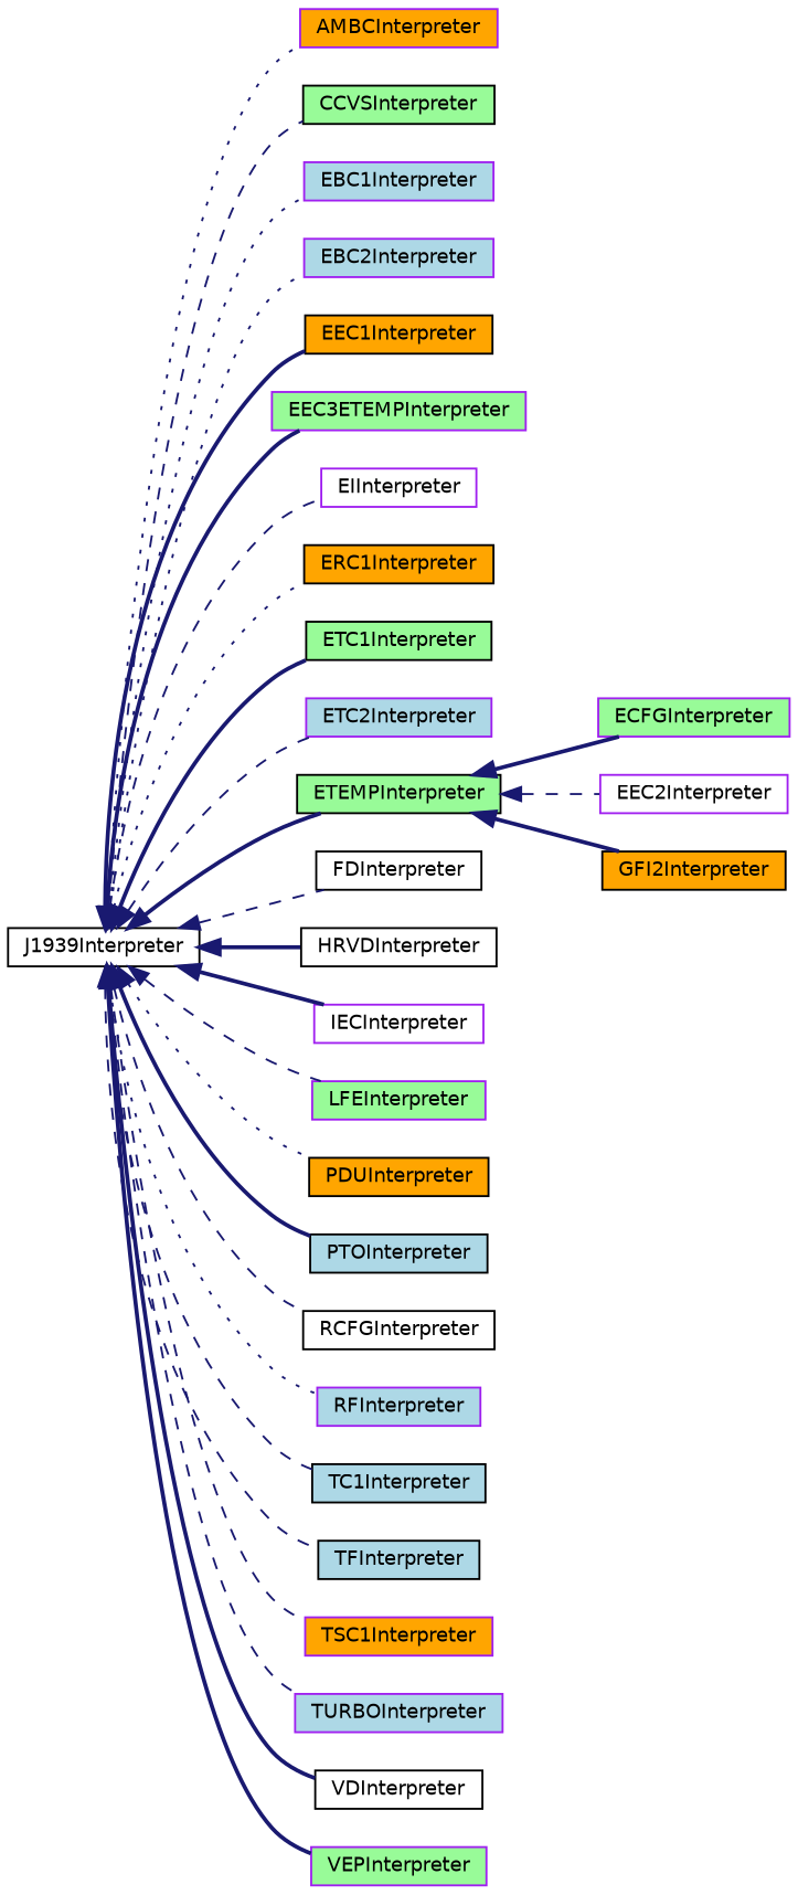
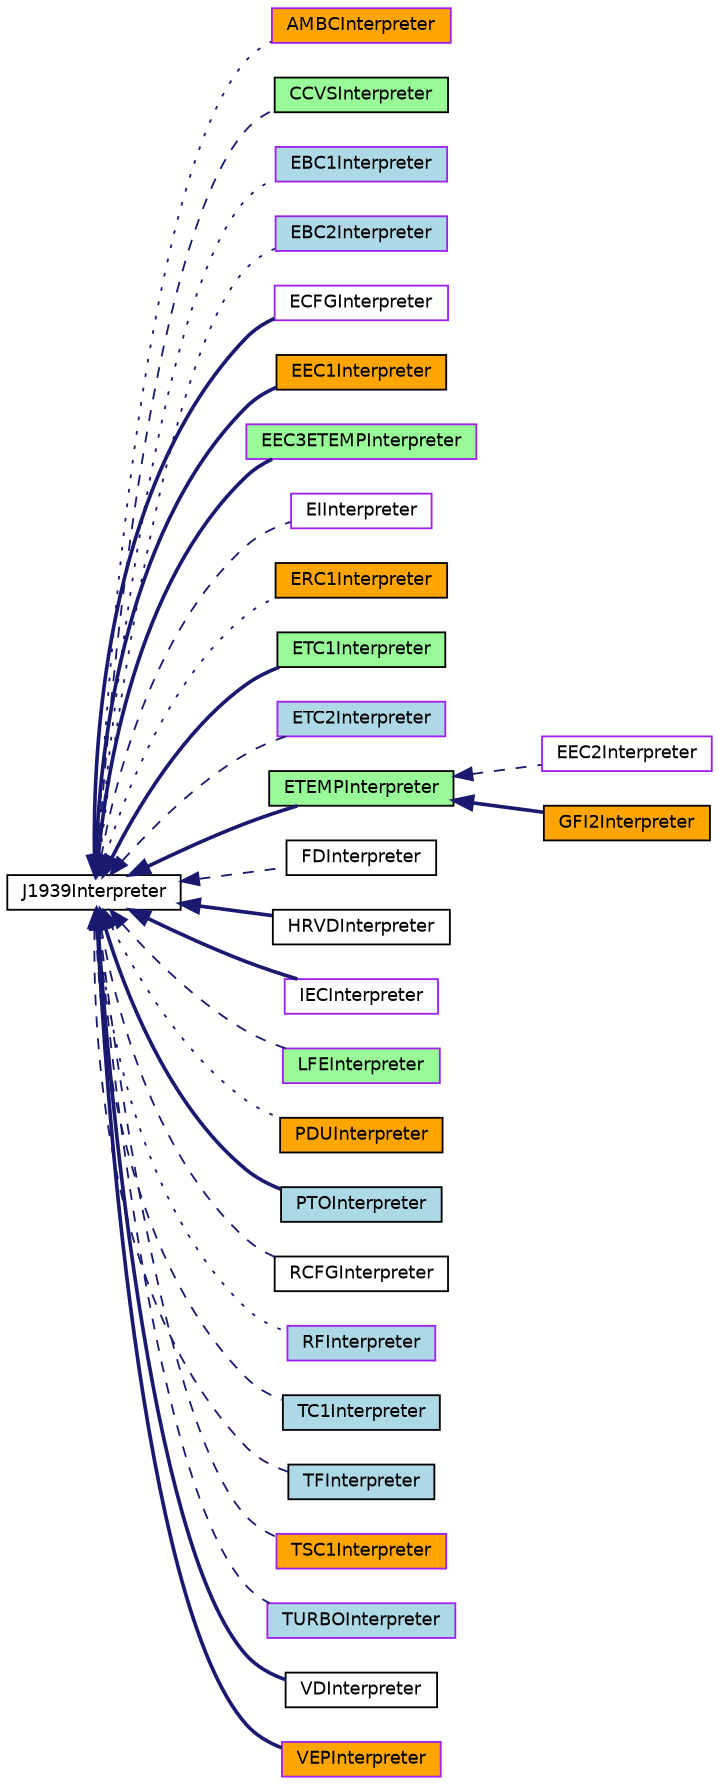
  digraph {
    rankdir=LR
    node [color=black fillcolor=white fontname=Helvetica fontsize=10 shape=record style=filled]
    edge [color=midnightblue dir=back fontname=Helvetica fontsize=10 labelfontname=Helvetica labelfontsize=10 style=dashed]
    n1 [height=0.2 label=J1939Interpreter width=0.4]
    n2 [color=purple fillcolor=orange height=0.2 label=AMBCInterpreter width=0.4]
    n3 [fillcolor=palegreen height=0.2 label=CCVSInterpreter width=0.4]
    n4 [color=purple fillcolor=lightblue height=0.2 label=EBC1Interpreter width=0.4]
    n5 [color=purple fillcolor=lightblue height=0.2 label=EBC2Interpreter width=0.4]
-   n6 [color=purple fillcolor=palegreen height=0.2 label=ECFGInterpreter width=0.4]
+   n6 [color=purple height=0.2 label=ECFGInterpreter width=0.4]
    n7 [fillcolor=orange height=0.2 label=EEC1Interpreter width=0.4]
    n8 [color=purple fillcolor=palegreen height=0.2 label=EEC3ETEMPInterpreter width=0.4]
    n9 [color=purple height=0.2 label=EIInterpreter width=0.4]
    n10 [fillcolor=orange height=0.2 label=ERC1Interpreter width=0.4]
    n11 [fillcolor=palegreen height=0.2 label=ETC1Interpreter width=0.4]
    n12 [color=purple fillcolor=lightblue height=0.2 label=ETC2Interpreter width=0.4]
    n13 [fillcolor=palegreen height=0.2 label=ETEMPInterpreter width=0.4]
    n14 [height=0.2 label=FDInterpreter width=0.4]
    n15 [height=0.2 label=HRVDInterpreter width=0.4]
    n16 [color=purple height=0.2 label=IECInterpreter width=0.4]
    n17 [color=purple fillcolor=palegreen height=0.2 label=LFEInterpreter width=0.4]
    n18 [fillcolor=orange height=0.2 label=PDUInterpreter width=0.4]
    n19 [fillcolor=lightblue height=0.2 label=PTOInterpreter width=0.4]
    n20 [height=0.2 label=RCFGInterpreter width=0.4]
    n21 [color=purple fillcolor=lightblue height=0.2 label=RFInterpreter width=0.4]
    n22 [fillcolor=lightblue height=0.2 label=TC1Interpreter width=0.4]
    n23 [fillcolor=lightblue height=0.2 label=TFInterpreter width=0.4]
    n24 [color=purple fillcolor=orange height=0.2 label=TSC1Interpreter width=0.4]
    n25 [color=purple fillcolor=lightblue height=0.2 label=TURBOInterpreter width=0.4]
    n26 [height=0.2 label=VDInterpreter width=0.4]
-   n27 [color=purple fillcolor=palegreen height=0.2 label=VEPInterpreter width=0.4]
+   n27 [color=purple fillcolor=orange height=0.2 label=VEPInterpreter width=0.4]
    n28 [color=purple height=0.2 label=EEC2Interpreter width=0.4]
    n29 [fillcolor=orange height=0.2 label=GFI2Interpreter width=0.4]
    n1 -> n2 [style=dotted]
    n1 -> n3
    n1 -> n4 [style=dotted]
    n1 -> n5 [style=dotted]
-   n13 -> n6 [style=bold]
+   n1 -> n6 [style=bold]
    n1 -> n7 [style=bold]
    n1 -> n8 [style=bold]
    n1 -> n9
    n1 -> n10 [style=dotted]
    n1 -> n11 [style=bold]
    n1 -> n12
    n1 -> n13 [style=bold]
    n1 -> n14
    n1 -> n15 [style=bold]
    n1 -> n16 [style=bold]
    n1 -> n17
    n1 -> n18 [style=dotted]
    n1 -> n19 [style=bold]
    n1 -> n20
    n1 -> n21 [style=dotted]
    n1 -> n22
    n1 -> n23
    n1 -> n24
    n1 -> n25
    n1 -> n26 [style=bold]
    n1 -> n27 [style=bold]
    n13 -> n28
    n13 -> n29 [style=bold]
  }
